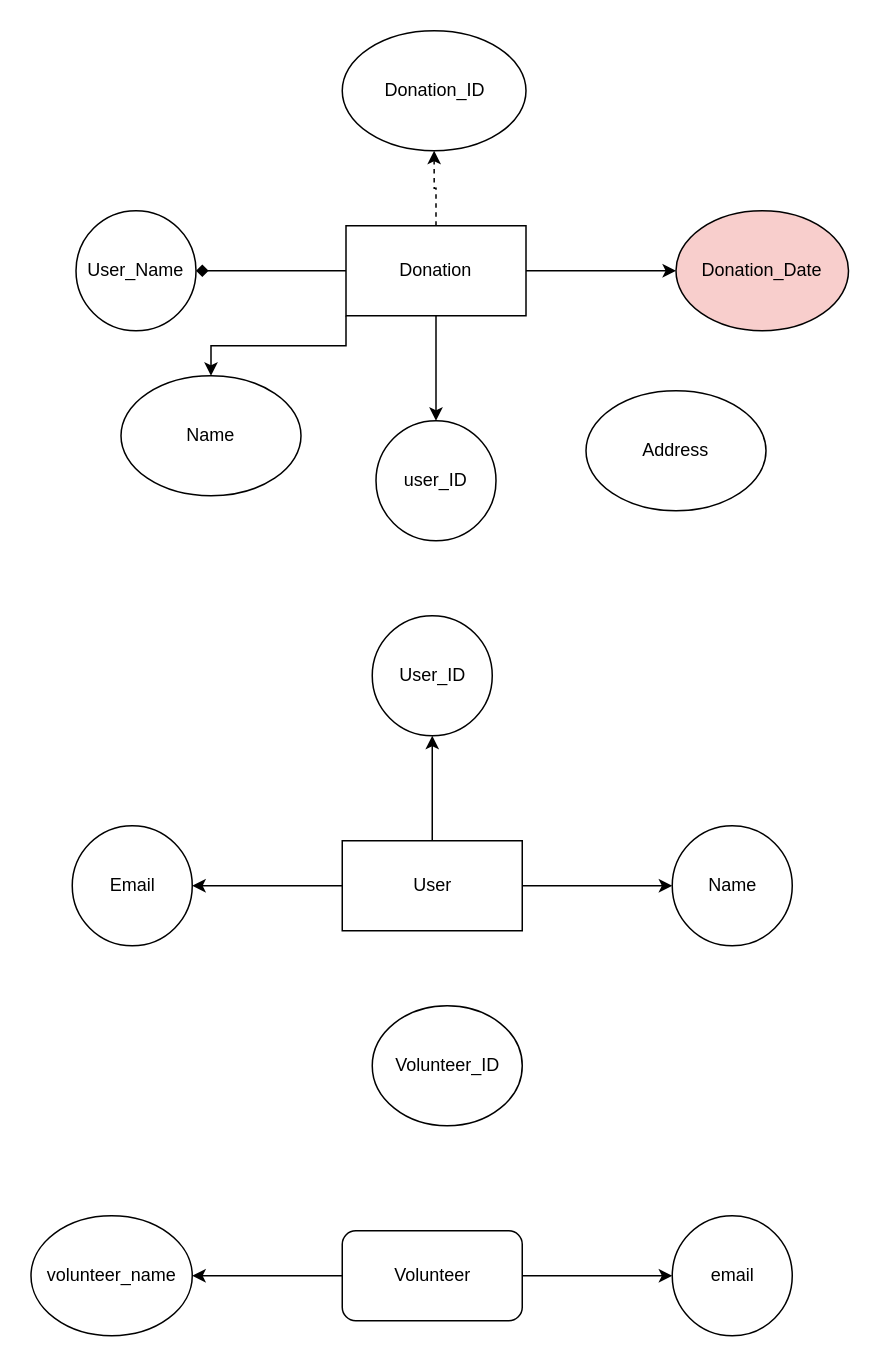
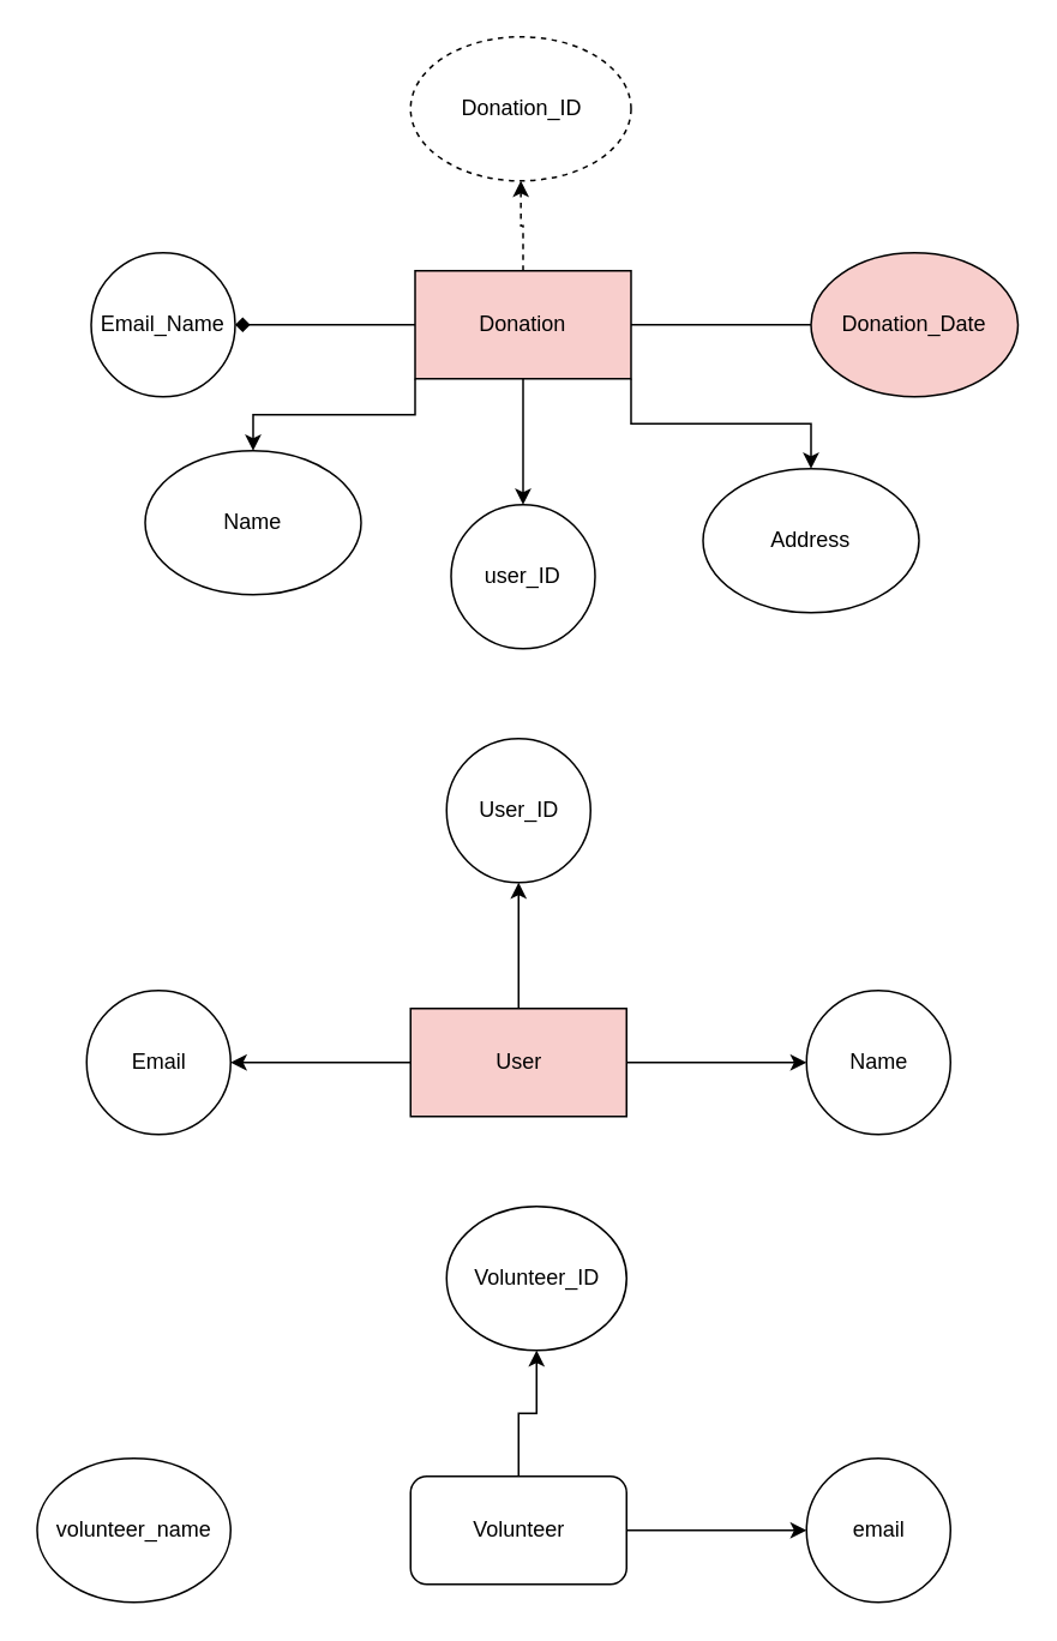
  <mxCell id="0" />
  <mxCell id="1" parent="0" />
  <mxCell id="2" value="" style="edgeStyle=orthogonalEdgeStyle;rounded=0;orthogonalLoop=1;jettySize=auto;html=1;dashed=1;" edge="1" parent="1" source="8" target="9"><mxGeometry relative="1" as="geometry" /></mxCell>
- <mxCell id="3" value="" style="edgeStyle=orthogonalEdgeStyle;rounded=0;orthogonalLoop=1;jettySize=auto;html=1;" edge="1" parent="1" source="8" target="10"><mxGeometry relative="1" as="geometry" /></mxCell>
+ <mxCell id="3" value="" style="edgeStyle=orthogonalEdgeStyle;rounded=0;orthogonalLoop=1;jettySize=auto;html=1;endArrow=none;" edge="1" parent="1" source="8" target="10"><mxGeometry relative="1" as="geometry" /></mxCell>
  <mxCell id="4" value="" style="edgeStyle=orthogonalEdgeStyle;rounded=0;orthogonalLoop=1;jettySize=auto;html=1;" edge="1" parent="1" source="8" target="11"><mxGeometry relative="1" as="geometry" /></mxCell>
  <mxCell id="5" value="" style="edgeStyle=orthogonalEdgeStyle;rounded=0;orthogonalLoop=1;jettySize=auto;html=1;endArrow=diamond;" edge="1" parent="1" source="8" target="12"><mxGeometry relative="1" as="geometry" /></mxCell>
  <mxCell id="6" style="edgeStyle=orthogonalEdgeStyle;rounded=0;orthogonalLoop=1;jettySize=auto;html=1;exitX=0;exitY=1;exitDx=0;exitDy=0;" edge="1" parent="1" source="8" target="20"><mxGeometry relative="1" as="geometry"><mxPoint x="140" y="290" as="targetPoint" /></mxGeometry></mxCell>
- <mxCell id="8" value="Donation" style="rounded=0;whiteSpace=wrap;html=1;" vertex="1" parent="1"><mxGeometry x="230" y="150" width="120" height="60" as="geometry" /></mxCell>
- <mxCell id="9" value="Donation_ID" style="ellipse;whiteSpace=wrap;html=1;rounded=0;" vertex="1" parent="1"><mxGeometry x="227.5" y="20" width="122.5" height="80" as="geometry" /></mxCell>
+ <mxCell id="7" style="edgeStyle=orthogonalEdgeStyle;rounded=0;orthogonalLoop=1;jettySize=auto;html=1;exitX=1;exitY=1;exitDx=0;exitDy=0;" edge="1" parent="1" source="8" target="21"><mxGeometry relative="1" as="geometry"><mxPoint x="460" y="270" as="targetPoint" /></mxGeometry></mxCell>
+ <mxCell id="8" value="Donation" style="rounded=0;whiteSpace=wrap;html=1;fillColor=#f8cecc;" vertex="1" parent="1"><mxGeometry x="230" y="150" width="120" height="60" as="geometry" /></mxCell>
+ <mxCell id="9" value="Donation_ID" style="ellipse;whiteSpace=wrap;html=1;rounded=0;dashed=1;" vertex="1" parent="1"><mxGeometry x="227.5" y="20" width="122.5" height="80" as="geometry" /></mxCell>
  <mxCell id="10" value="Donation_Date" style="ellipse;whiteSpace=wrap;html=1;rounded=0;fillColor=#f8cecc;" vertex="1" parent="1"><mxGeometry x="450" y="140" width="115" height="80" as="geometry" /></mxCell>
  <mxCell id="11" value="user_ID" style="ellipse;whiteSpace=wrap;html=1;rounded=0;" vertex="1" parent="1"><mxGeometry x="250" y="280" width="80" height="80" as="geometry" /></mxCell>
- <mxCell id="12" value="User_Name" style="ellipse;whiteSpace=wrap;html=1;rounded=0;" vertex="1" parent="1"><mxGeometry x="50" y="140" width="80" height="80" as="geometry" /></mxCell>
+ <mxCell id="12" value="Email_Name" style="ellipse;whiteSpace=wrap;html=1;rounded=0;" vertex="1" parent="1"><mxGeometry x="50" y="140" width="80" height="80" as="geometry" /></mxCell>
  <mxCell id="13" value="" style="edgeStyle=orthogonalEdgeStyle;rounded=0;orthogonalLoop=1;jettySize=auto;html=1;" edge="1" parent="1" source="16" target="17"><mxGeometry relative="1" as="geometry" /></mxCell>
  <mxCell id="14" value="" style="edgeStyle=orthogonalEdgeStyle;rounded=0;orthogonalLoop=1;jettySize=auto;html=1;" edge="1" parent="1" source="16" target="18"><mxGeometry relative="1" as="geometry" /></mxCell>
  <mxCell id="15" value="" style="edgeStyle=orthogonalEdgeStyle;rounded=0;orthogonalLoop=1;jettySize=auto;html=1;" edge="1" parent="1" source="16" target="19"><mxGeometry relative="1" as="geometry" /></mxCell>
- <mxCell id="16" value="User" style="rounded=0;whiteSpace=wrap;html=1;" vertex="1" parent="1"><mxGeometry x="227.5" y="560" width="120" height="60" as="geometry" /></mxCell>
+ <mxCell id="16" value="User" style="rounded=0;whiteSpace=wrap;html=1;fillColor=#f8cecc;" vertex="1" parent="1"><mxGeometry x="227.5" y="560" width="120" height="60" as="geometry" /></mxCell>
  <mxCell id="17" value="User_ID" style="ellipse;whiteSpace=wrap;html=1;rounded=0;" vertex="1" parent="1"><mxGeometry x="247.5" y="410" width="80" height="80" as="geometry" /></mxCell>
  <mxCell id="18" value="Email" style="ellipse;whiteSpace=wrap;html=1;rounded=0;" vertex="1" parent="1"><mxGeometry x="47.5" y="550" width="80" height="80" as="geometry" /></mxCell>
  <mxCell id="19" value="Name" style="ellipse;whiteSpace=wrap;html=1;rounded=0;" vertex="1" parent="1"><mxGeometry x="447.5" y="550" width="80" height="80" as="geometry" /></mxCell>
  <mxCell id="20" value="Name" style="ellipse;whiteSpace=wrap;html=1;" vertex="1" parent="1"><mxGeometry x="80" y="250" width="120" height="80" as="geometry" /></mxCell>
  <mxCell id="21" value="Address" style="ellipse;whiteSpace=wrap;html=1;" vertex="1" parent="1"><mxGeometry x="390" y="260" width="120" height="80" as="geometry" /></mxCell>
- <mxCell id="22" value="" style="edgeStyle=orthogonalEdgeStyle;rounded=0;orthogonalLoop=1;jettySize=auto;html=1;" edge="1" parent="1" source="24" target="25"><mxGeometry relative="1" as="geometry" /></mxCell>
+ <mxCell id="22" value="" style="edgeStyle=orthogonalEdgeStyle;rounded=0;orthogonalLoop=1;jettySize=auto;html=1;" edge="1" parent="1" source="24" target="26"><mxGeometry relative="1" as="geometry" /></mxCell>
  <mxCell id="23" value="" style="edgeStyle=orthogonalEdgeStyle;rounded=0;orthogonalLoop=1;jettySize=auto;html=1;" edge="1" parent="1" source="24" target="27"><mxGeometry relative="1" as="geometry" /></mxCell>
  <mxCell id="24" value="Volunteer" style="rounded=1;whiteSpace=wrap;html=1;" vertex="1" parent="1"><mxGeometry x="227.5" y="820" width="120" height="60" as="geometry" /></mxCell>
  <mxCell id="25" value="volunteer_name" style="ellipse;whiteSpace=wrap;html=1;rounded=1;" vertex="1" parent="1"><mxGeometry x="20" y="810" width="107.5" height="80" as="geometry" /></mxCell>
  <mxCell id="26" value="Volunteer_ID" style="ellipse;whiteSpace=wrap;html=1;rounded=1;" vertex="1" parent="1"><mxGeometry x="247.5" y="670" width="100" height="80" as="geometry" /></mxCell>
  <mxCell id="27" value="email" style="ellipse;whiteSpace=wrap;html=1;rounded=1;" vertex="1" parent="1"><mxGeometry x="447.5" y="810" width="80" height="80" as="geometry" /></mxCell>
